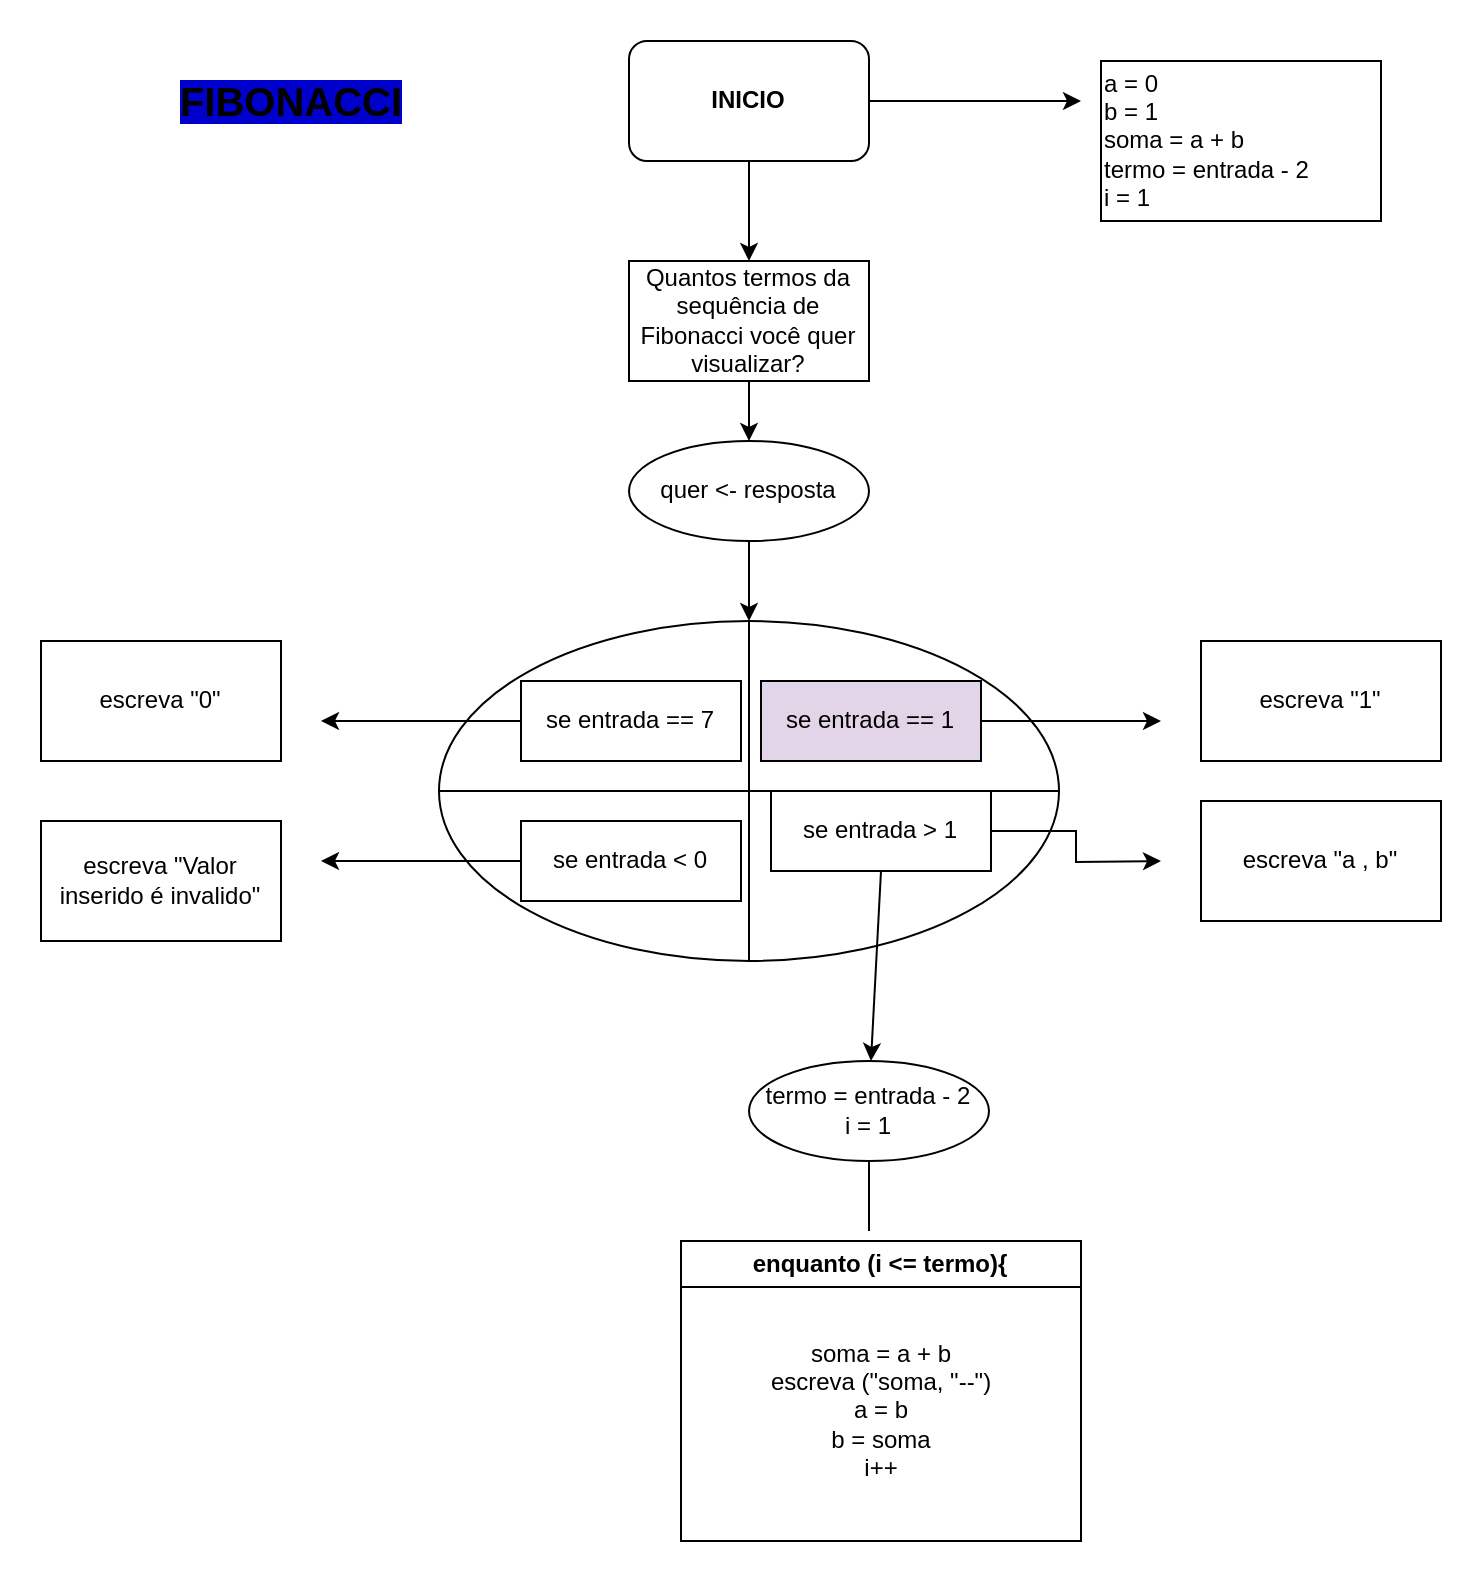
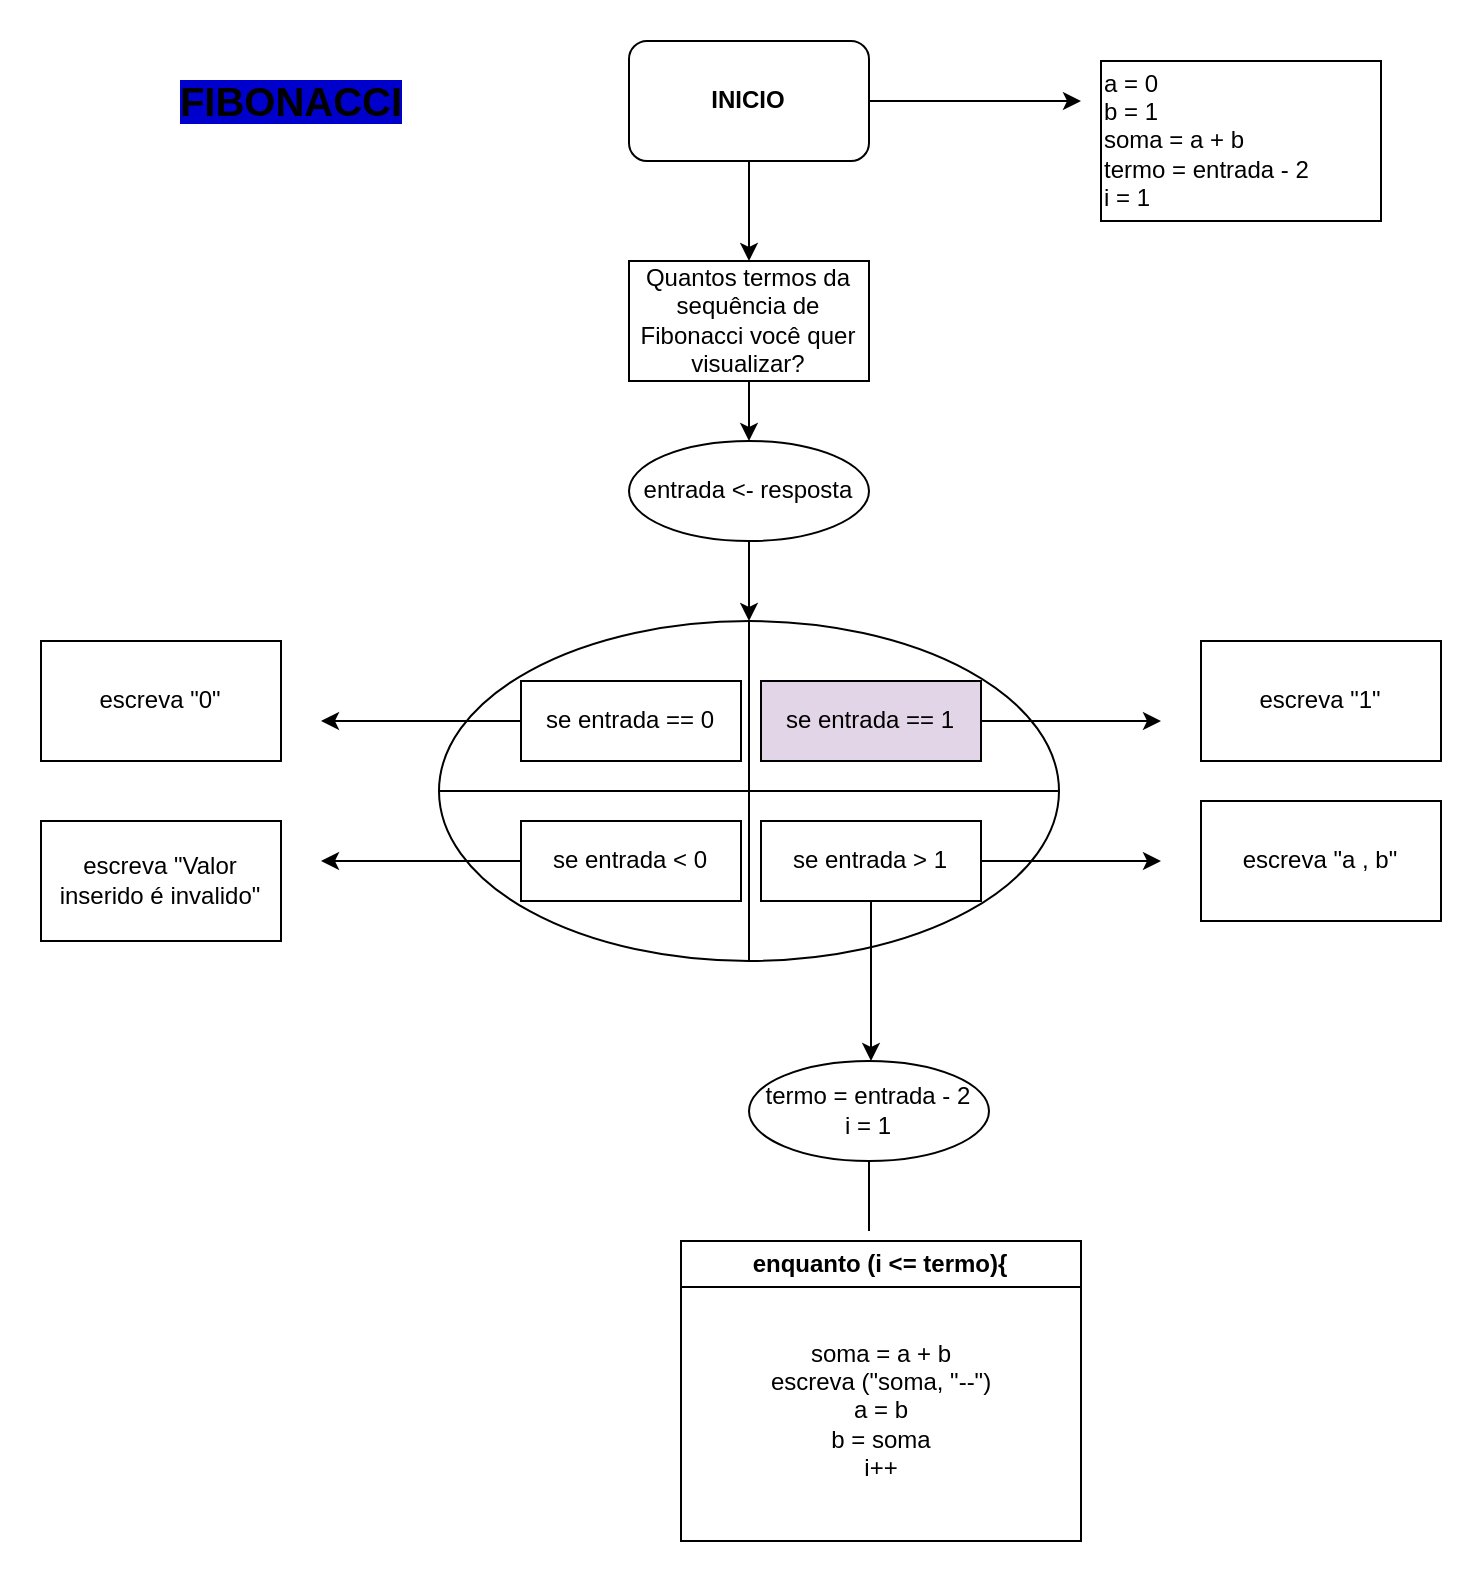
  <mxCell id="0" />
  <mxCell id="1" parent="0" />
  <mxCell id="2" value="&lt;b&gt;INICIO&lt;/b&gt;" style="rounded=1;whiteSpace=wrap;html=1;" vertex="1" parent="1"><mxGeometry x="314" width="120" height="60" as="geometry" y="20" /></mxCell>
  <mxCell id="3" value="" style="endArrow=classic;html=1;rounded=0;exitX=0.5;exitY=1;exitDx=0;exitDy=0;" edge="1" parent="1" source="2"><mxGeometry width="50" height="50" relative="1" as="geometry"><mxPoint x="350" y="290" as="sourcePoint" /><mxPoint x="374" y="130" as="targetPoint" /></mxGeometry></mxCell>
  <mxCell id="4" style="edgeStyle=orthogonalEdgeStyle;rounded=0;orthogonalLoop=1;jettySize=auto;html=1;" edge="1" parent="1" source="5"><mxGeometry relative="1" as="geometry"><mxPoint x="374" y="220" as="targetPoint" /></mxGeometry></mxCell>
  <mxCell id="5" value="Quantos termos da sequência de Fibonacci você quer visualizar?" style="rounded=0;whiteSpace=wrap;html=1;" vertex="1" parent="1"><mxGeometry x="314" y="130" width="120" height="60" as="geometry" /></mxCell>
  <mxCell id="6" style="edgeStyle=orthogonalEdgeStyle;rounded=0;orthogonalLoop=1;jettySize=auto;html=1;exitX=0.5;exitY=1;exitDx=0;exitDy=0;" edge="1" parent="1" source="7" target="8"><mxGeometry relative="1" as="geometry" /></mxCell>
- <mxCell id="7" value="quer &amp;lt;- resposta" style="ellipse;whiteSpace=wrap;html=1;" vertex="1" parent="1"><mxGeometry x="314" y="220" width="120" height="50" as="geometry" /></mxCell>
+ <mxCell id="7" value="entrada &amp;lt;- resposta" style="ellipse;whiteSpace=wrap;html=1;" vertex="1" parent="1"><mxGeometry x="314" y="220" width="120" height="50" as="geometry" /></mxCell>
  <mxCell id="8" value="" style="shape=orEllipse;perimeter=ellipsePerimeter;whiteSpace=wrap;html=1;backgroundOutline=1;align=left;" vertex="1" parent="1"><mxGeometry x="219" y="310" width="310" height="170" as="geometry" /></mxCell>
  <mxCell id="9" style="edgeStyle=orthogonalEdgeStyle;rounded=0;orthogonalLoop=1;jettySize=auto;html=1;exitX=0;exitY=0.5;exitDx=0;exitDy=0;" edge="1" parent="1" source="10"><mxGeometry relative="1" as="geometry"><mxPoint x="160" y="360" as="targetPoint" /></mxGeometry></mxCell>
- <mxCell id="10" value="se entrada == 7" style="whiteSpace=wrap;html=1;" vertex="1" parent="1"><mxGeometry x="260" y="340" width="110" height="40" as="geometry" /></mxCell>
+ <mxCell id="10" value="se entrada == 0" style="whiteSpace=wrap;html=1;" vertex="1" parent="1"><mxGeometry x="260" y="340" width="110" height="40" as="geometry" /></mxCell>
  <mxCell id="11" style="edgeStyle=orthogonalEdgeStyle;rounded=0;orthogonalLoop=1;jettySize=auto;html=1;" edge="1" parent="1" source="12"><mxGeometry relative="1" as="geometry"><mxPoint x="580" y="360" as="targetPoint" /></mxGeometry></mxCell>
  <mxCell id="12" value="se entrada == 1" style="rounded=0;whiteSpace=wrap;html=1;fillColor=#e1d5e7;" vertex="1" parent="1"><mxGeometry x="380" y="340" width="110" height="40" as="geometry" /></mxCell>
  <mxCell id="13" style="edgeStyle=orthogonalEdgeStyle;rounded=0;orthogonalLoop=1;jettySize=auto;html=1;exitX=0;exitY=0.5;exitDx=0;exitDy=0;" edge="1" parent="1" source="14"><mxGeometry relative="1" as="geometry"><mxPoint x="160" y="430" as="targetPoint" /></mxGeometry></mxCell>
  <mxCell id="14" value="se entrada &amp;lt; 0" style="rounded=0;whiteSpace=wrap;html=1;" vertex="1" parent="1"><mxGeometry x="260" y="410" width="110" height="40" as="geometry" /></mxCell>
  <mxCell id="15" style="edgeStyle=orthogonalEdgeStyle;rounded=0;orthogonalLoop=1;jettySize=auto;html=1;exitX=1;exitY=0.5;exitDx=0;exitDy=0;" edge="1" parent="1" source="16"><mxGeometry relative="1" as="geometry"><mxPoint x="580" y="430" as="targetPoint" /></mxGeometry></mxCell>
- <mxCell id="16" value="se entrada &amp;gt; 1" style="rounded=0;whiteSpace=wrap;html=1;" vertex="1" parent="1"><mxGeometry x="385" y="395" width="110" height="40" as="geometry" /></mxCell>
+ <mxCell id="16" value="se entrada &amp;gt; 1" style="rounded=0;whiteSpace=wrap;html=1;" vertex="1" parent="1"><mxGeometry x="380" y="410" width="110" height="40" as="geometry" /></mxCell>
  <mxCell id="17" value="escreva &quot;0&quot;" style="rounded=0;whiteSpace=wrap;html=1;" vertex="1" parent="1"><mxGeometry x="20" y="320" width="120" height="60" as="geometry" /></mxCell>
  <mxCell id="18" value="escreva &quot;Valor inserido é invalido&quot;" style="rounded=0;whiteSpace=wrap;html=1;" vertex="1" parent="1"><mxGeometry x="20" y="410" width="120" height="60" as="geometry" /></mxCell>
  <mxCell id="19" value="escreva &quot;1&quot;" style="rounded=0;whiteSpace=wrap;html=1;" vertex="1" parent="1"><mxGeometry x="600" y="320" width="120" height="60" as="geometry" /></mxCell>
  <mxCell id="20" value="escreva &quot;a , b&quot;" style="rounded=0;whiteSpace=wrap;html=1;" vertex="1" parent="1"><mxGeometry x="600" y="400" width="120" height="60" as="geometry" /></mxCell>
  <mxCell id="21" value="" style="endArrow=classic;html=1;rounded=0;exitX=1;exitY=0.5;exitDx=0;exitDy=0;" edge="1" parent="1" source="2"><mxGeometry width="50" height="50" relative="1" as="geometry"><mxPoint x="350" y="220" as="sourcePoint" /><mxPoint x="540" y="50" as="targetPoint" /></mxGeometry></mxCell>
  <mxCell id="22" value="a = 0&lt;div&gt;b = 1&lt;/div&gt;&lt;div&gt;soma = a + b&lt;/div&gt;&lt;div&gt;termo = entrada - 2&lt;/div&gt;&lt;div&gt;i = 1&lt;/div&gt;" style="rounded=0;whiteSpace=wrap;html=1;align=left;" vertex="1" parent="1"><mxGeometry x="550" y="30" width="140" height="80" as="geometry" /></mxCell>
  <mxCell id="23" value="&lt;font style=&quot;font-size: 20px; background-color: rgb(0, 0, 204);&quot;&gt;&lt;b&gt;FIBONACCI&lt;/b&gt;&lt;/font&gt;" style="text;html=1;align=center;verticalAlign=middle;resizable=0;points=[];autosize=1;strokeColor=none;fillColor=none;" vertex="1" parent="1"><mxGeometry x="80" y="30" width="130" height="40" as="geometry" /></mxCell>
  <mxCell id="24" value="enquanto (i &amp;lt;= termo){" style="swimlane;whiteSpace=wrap;html=1;" vertex="1" parent="1"><mxGeometry x="340" y="620" width="200" height="150" as="geometry" /></mxCell>
  <mxCell id="25" value="soma = a + b&lt;div&gt;escreva (&quot;soma, &quot;--&quot;)&lt;/div&gt;&lt;div&gt;a = b&lt;/div&gt;&lt;div&gt;b = soma&lt;/div&gt;&lt;div&gt;i++&lt;/div&gt;" style="text;html=1;align=center;verticalAlign=middle;resizable=0;points=[];autosize=1;strokeColor=none;fillColor=none;" vertex="1" parent="24"><mxGeometry x="35" y="40" width="130" height="90" as="geometry" /></mxCell>
  <mxCell id="26" value="" style="endArrow=classic;html=1;rounded=0;exitX=0.5;exitY=1;exitDx=0;exitDy=0;" edge="1" parent="1" source="16"><mxGeometry width="50" height="50" relative="1" as="geometry"><mxPoint x="350" y="520" as="sourcePoint" /><mxPoint x="435" y="530" as="targetPoint" /></mxGeometry></mxCell>
  <mxCell id="27" value="termo = entrada - 2&lt;div&gt;i = 1&lt;/div&gt;" style="ellipse;whiteSpace=wrap;html=1;" vertex="1" parent="1"><mxGeometry x="374" y="530" width="120" height="50" as="geometry" /></mxCell>
  <mxCell id="28" style="edgeStyle=orthogonalEdgeStyle;rounded=0;orthogonalLoop=1;jettySize=auto;html=1;exitX=0.5;exitY=1;exitDx=0;exitDy=0;entryX=0.47;entryY=-0.033;entryDx=0;entryDy=0;entryPerimeter=0;endArrow=none;" edge="1" parent="1" source="27" target="24"><mxGeometry relative="1" as="geometry" /></mxCell>
